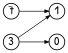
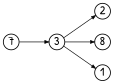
  digraph {
    fontname="Patrick Hand"
    rankdir=LR
    node [fixedsize=true fontname="Patrick Hand" shape=circle]
    edge [arrowsize=0.5 fontname="Patrick Hand" penwidth=0.75]
    n1 [label=7 width=.26]
    3 [width=.26]
-   0 [width=.26]
+   2 [width=.26]
+   0 [width=.26 label=8]
    1 [width=.26]
-   n1 -> 1
+   n1 -> 3
+   3 -> 2
    3 -> 0
    3 -> 1
  }
